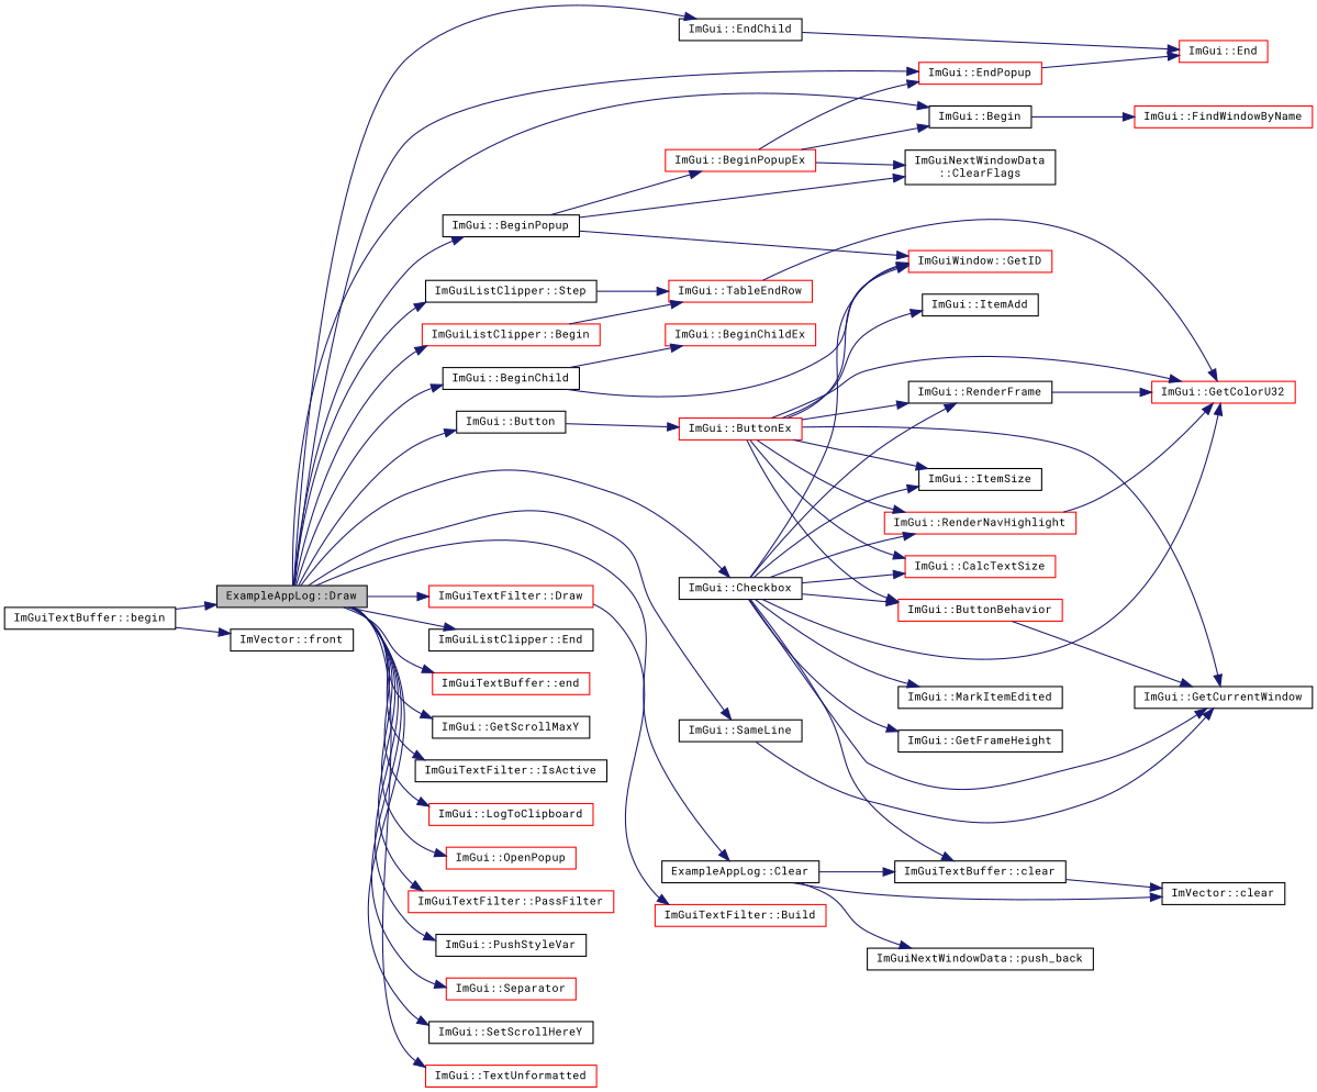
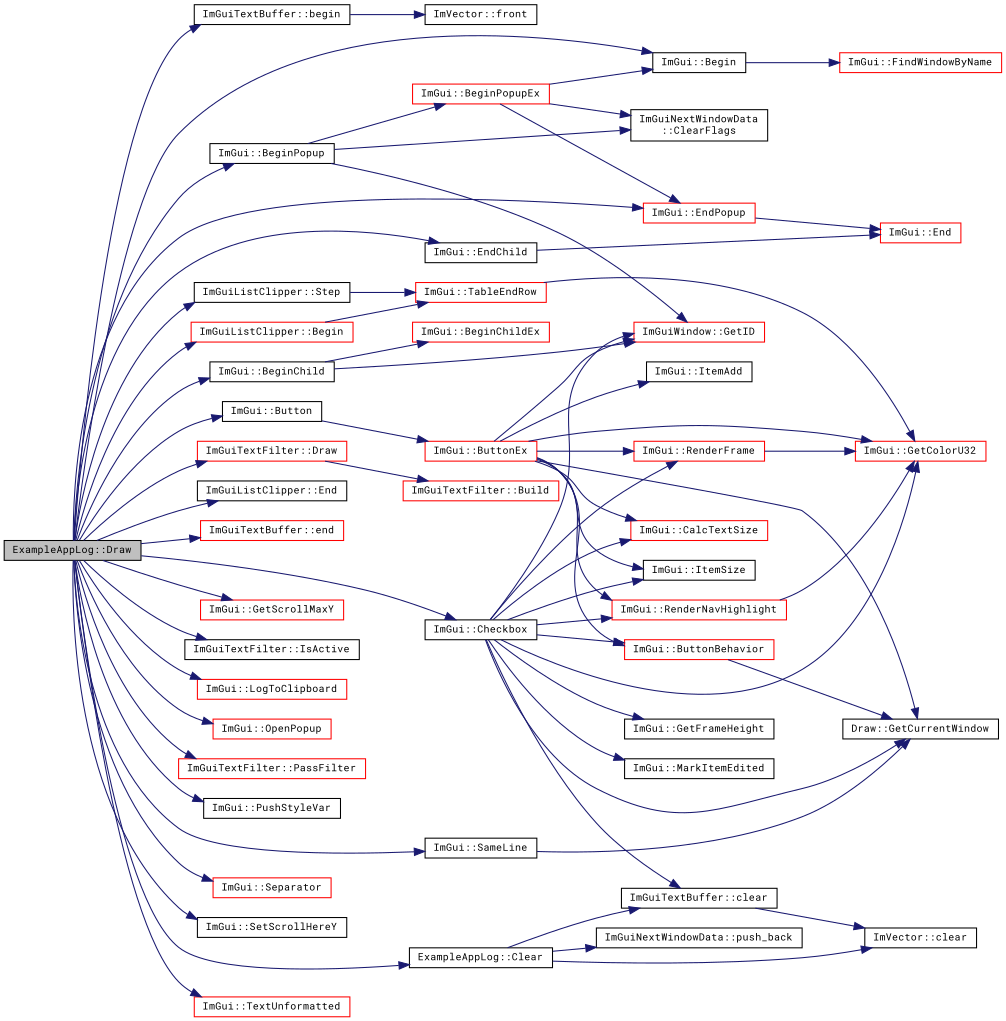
  digraph {
    fontname="Roboto Mono"
    rankdir=LR
    node [color=black fillcolor=white fontname="Roboto Mono" fontsize=10 shape=record style=filled]
    edge [color=midnightblue fontname="Roboto Mono" fontsize=10 labelfontname=Helvetica labelfontsize=10 style=solid]
    n1 [fillcolor=grey75 fontcolor=black height=0.2 label="ExampleAppLog::Draw" width=0.4]
    n2 [height=0.2 label="ImGuiTextBuffer::begin" width=0.4]
    n3 [height=0.2 label="ImGui::Begin" width=0.4]
    n4 [color=red height=0.2 label="ImGuiListClipper::Begin" width=0.4]
    n5 [height=0.2 label="ImGui::BeginChild" width=0.4]
    n6 [height=0.2 label="ImGui::BeginPopup" width=0.4]
    n7 [color=red height=0.2 label="ImGui::EndPopup" width=0.4]
    n8 [height=0.2 label="ImGui::Button" width=0.4]
    n9 [height=0.2 label="ImGui::Checkbox" width=0.4]
    n10 [height=0.2 label="ExampleAppLog::Clear" width=0.4]
    n11 [color=red height=0.2 label="ImGuiTextFilter::Draw" width=0.4]
    n12 [height=0.2 label="ImGuiListClipper::End" width=0.4]
    n13 [color=red height=0.2 label="ImGuiTextBuffer::end" width=0.4]
    n14 [height=0.2 label="ImGui::EndChild" width=0.4]
-   n15 [height=0.2 label="ImGui::GetScrollMaxY" width=0.4]
+   n15 [color=red height=0.2 label="ImGui::GetScrollMaxY" width=0.4]
    n16 [height=0.2 label="ImGuiTextFilter::IsActive" width=0.4]
    n17 [color=red height=0.2 label="ImGui::LogToClipboard" width=0.4]
    n18 [color=red height=0.2 label="ImGui::OpenPopup" width=0.4]
    n19 [color=red height=0.2 label="ImGuiTextFilter::PassFilter" width=0.4]
    n20 [height=0.2 label="ImGui::PushStyleVar" width=0.4]
    n21 [height=0.2 label="ImGui::SameLine" width=0.4]
    n22 [color=red height=0.2 label="ImGui::Separator" width=0.4]
    n23 [height=0.2 label="ImGui::SetScrollHereY" width=0.4]
    n24 [height=0.2 label="ImGuiListClipper::Step" width=0.4]
    n25 [color=red height=0.2 label="ImGui::TextUnformatted" width=0.4]
    n26 [height=0.2 label="ImVector::front" width=0.4]
    n27 [color=red height=0.2 label="ImGui::FindWindowByName" width=0.4]
    n28 [color=red height=0.2 label="ImGui::TableEndRow" width=0.4]
    n29 [color=red height=0.2 label="ImGui::BeginChildEx" width=0.4]
    n30 [color=red height=0.2 label="ImGuiWindow::GetID" width=0.4]
    n31 [color=red height=0.2 label="ImGui::BeginPopupEx" width=0.4]
    n32 [height=0.2 label="ImGuiNextWindowData\l::ClearFlags" width=0.4]
    n33 [color=red height=0.2 label="ImGui::End" width=0.4]
    n34 [color=red height=0.2 label="ImGui::ButtonEx" width=0.4]
    n35 [color=red height=0.2 label="ImGui::GetColorU32" width=0.4]
-   n36 [height=0.2 label="ImGui::GetCurrentWindow" width=0.4]
+   n36 [height=0.2 label="Draw::GetCurrentWindow" width=0.4]
    n37 [color=red height=0.2 label="ImGui::ButtonBehavior" width=0.4]
    n38 [color=red height=0.2 label="ImGui::CalcTextSize" width=0.4]
    n39 [height=0.2 label="ImGui::ItemSize" width=0.4]
-   n40 [height=0.2 label="ImGui::RenderFrame" width=0.4]
+   n40 [color=red height=0.2 label="ImGui::RenderFrame" width=0.4]
    n41 [color=red height=0.2 label="ImGui::RenderNavHighlight" width=0.4]
    n42 [height=0.2 label="ImGui::GetFrameHeight" width=0.4]
    n43 [height=0.2 label="ImGui::MarkItemEdited" width=0.4]
    n44 [height=0.2 label="ImGuiTextBuffer::clear" width=0.4]
    n45 [height=0.2 label="ImVector::clear" width=0.4]
    n46 [height=0.2 label="ImGuiNextWindowData::push_back" width=0.4]
    n47 [color=red height=0.2 label="ImGuiTextFilter::Build" width=0.4]
    n48 [height=0.2 label="ImGui::ItemAdd" width=0.4]
-   n2 -> n1
+   n1 -> n2
    n1 -> n3
    n1 -> n4
    n1 -> n5
    n1 -> n6
    n1 -> n7
    n1 -> n8
    n1 -> n9
    n1 -> n10
    n1 -> n11
    n1 -> n12
    n1 -> n13
    n1 -> n14
    n1 -> n15
    n1 -> n16
    n1 -> n17
    n1 -> n18
    n1 -> n19
    n1 -> n20
    n1 -> n21
    n1 -> n22
    n1 -> n23
    n1 -> n24
    n1 -> n25
    n2 -> n26
    n3 -> n27
    n4 -> n28
    n5 -> n29
    n5 -> n30
    n6 -> n30
    n6 -> n31
    n6 -> n32
    n7 -> n33
    n8 -> n34
    n9 -> n30
    n9 -> n35
    n9 -> n36
    n9 -> n37
    n9 -> n38
    n9 -> n39
    n9 -> n40
    n9 -> n41
    n9 -> n42
    n9 -> n43
    n9 -> n44
    n10 -> n44
    n10 -> n45
    n10 -> n46
    n11 -> n47
    n14 -> n33
    n21 -> n36
    n24 -> n28
    n28 -> n35
    n31 -> n3
    n31 -> n7
    n31 -> n32
    n34 -> n30
    n34 -> n35
    n34 -> n36
    n34 -> n37
    n34 -> n38
    n34 -> n39
    n34 -> n40
    n34 -> n41
    n34 -> n48
    n37 -> n36
    n40 -> n35
    n41 -> n35
    n44 -> n45
  }
